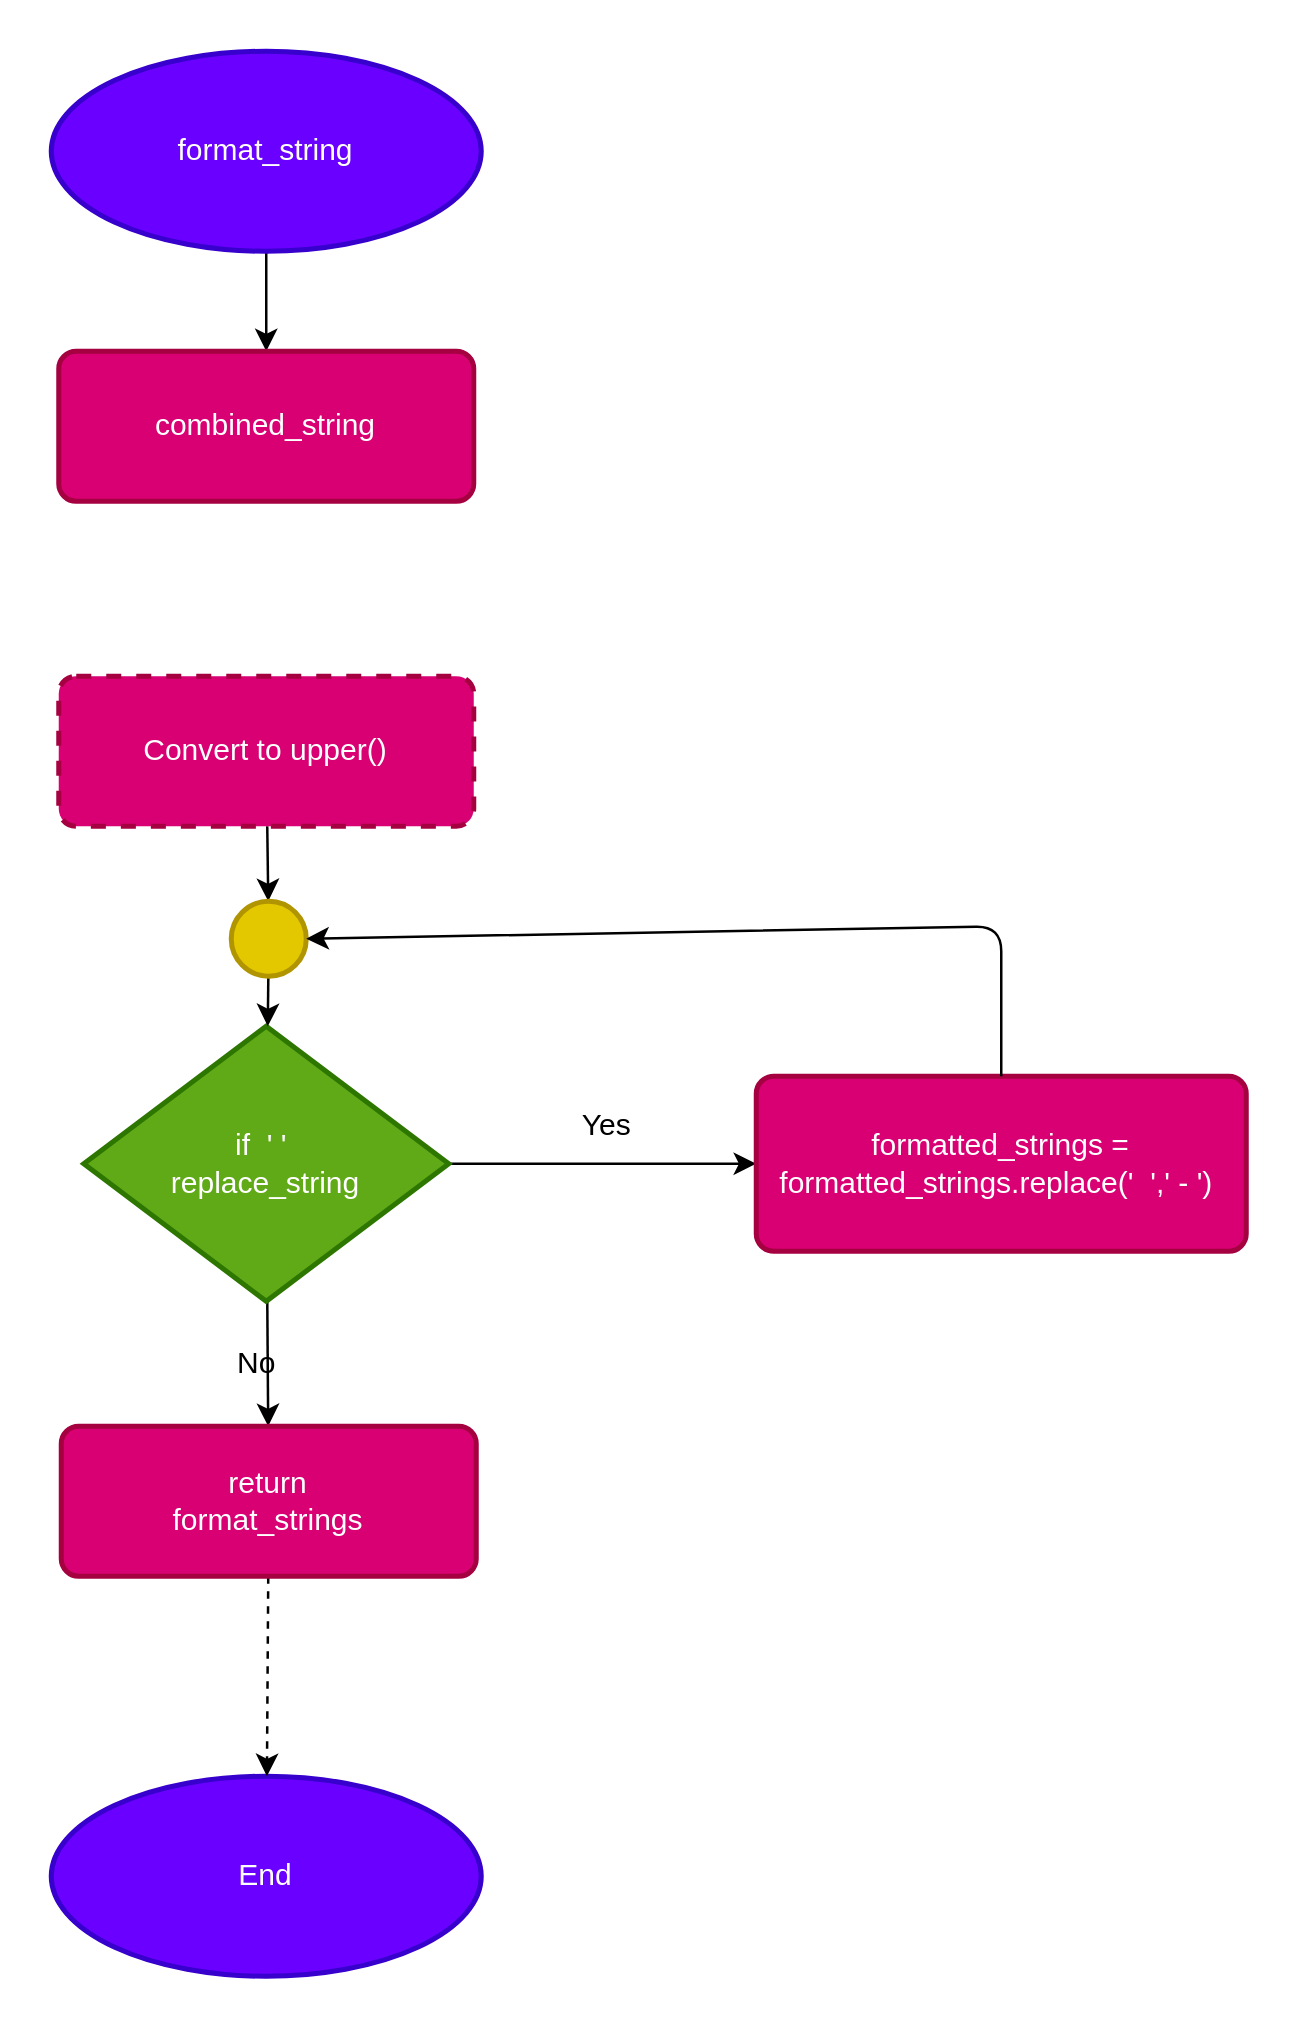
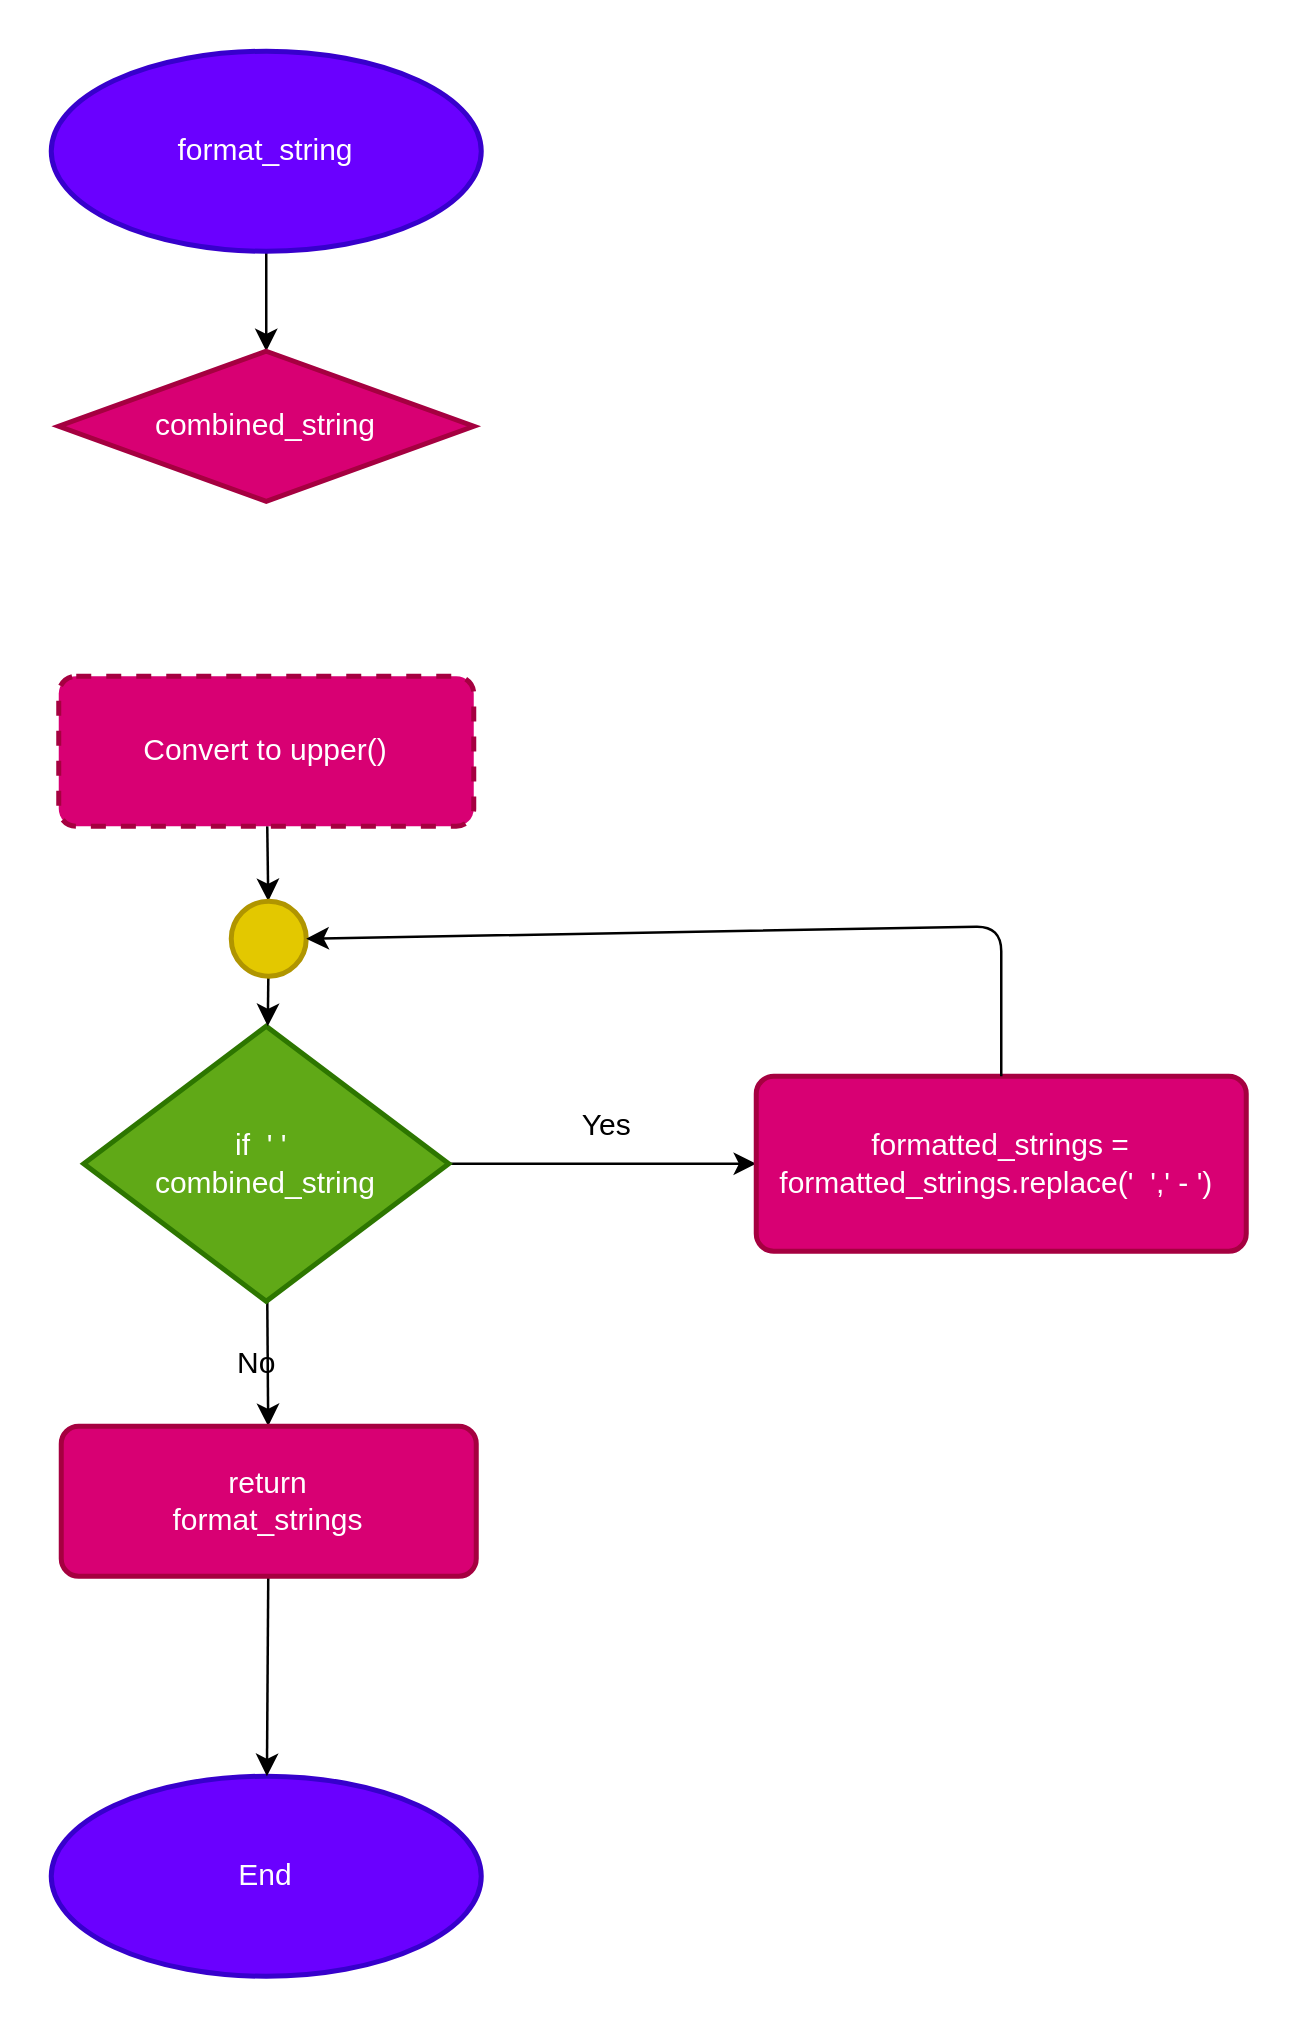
  <mxCell id="0" />
  <mxCell id="1" parent="0" />
  <mxCell id="2" value="" style="edgeStyle=none;html=1;fontSize=12;" edge="1" parent="1" source="3" target="5"><mxGeometry relative="1" as="geometry" /></mxCell>
  <mxCell id="3" value="&lt;font style=&quot;font-size: 12px;&quot;&gt;format_string&lt;/font&gt;" style="strokeWidth=2;html=1;shape=mxgraph.flowchart.start_1;whiteSpace=wrap;fillColor=#6a00ff;strokeColor=#3700CC;fontColor=#ffffff;" parent="1" vertex="1"><mxGeometry x="20" y="20" width="172" height="80" as="geometry" /></mxCell>
  <mxCell id="4" value="End" style="strokeWidth=2;html=1;shape=mxgraph.flowchart.start_1;whiteSpace=wrap;fillColor=#6a00ff;fontColor=#ffffff;strokeColor=#3700CC;" parent="1" vertex="1"><mxGeometry x="20" y="710" width="172" height="80" as="geometry" /></mxCell>
- <mxCell id="5" value="combined_string" style="rounded=1;whiteSpace=wrap;html=1;absoluteArcSize=1;arcSize=14;strokeWidth=2;fillColor=#d80073;fontColor=#ffffff;strokeColor=#A50040;" vertex="1" parent="1"><mxGeometry x="23" y="140" width="166" height="60" as="geometry" /></mxCell>
+ <mxCell id="5" value="combined_string" style="rhombus;whiteSpace=wrap;html=1;absoluteArcSize=1;arcSize=14;strokeWidth=2;fillColor=#d80073;fontColor=#ffffff;strokeColor=#A50040;" vertex="1" parent="1"><mxGeometry x="23" y="140" width="166" height="60" as="geometry" /></mxCell>
  <mxCell id="6" value="" style="edgeStyle=none;html=1;fontSize=12;" edge="1" parent="1" source="7" target="15"><mxGeometry relative="1" as="geometry" /></mxCell>
  <mxCell id="7" value="Convert to upper()" style="rounded=1;whiteSpace=wrap;html=1;absoluteArcSize=1;arcSize=14;strokeWidth=2;fillColor=#d80073;fontColor=#ffffff;strokeColor=#A50040;dashed=1;" vertex="1" parent="1"><mxGeometry x="23" y="270" width="166" height="60" as="geometry" /></mxCell>
  <mxCell id="8" value="" style="edgeStyle=none;html=1;fontSize=12;" edge="1" parent="1" source="10" target="13"><mxGeometry relative="1" as="geometry" /></mxCell>
  <mxCell id="9" value="" style="edgeStyle=none;html=1;fontSize=12;entryX=0;entryY=0.5;entryDx=0;entryDy=0;" edge="1" parent="1" source="10" target="11"><mxGeometry relative="1" as="geometry"><mxPoint x="272" y="465" as="targetPoint" /></mxGeometry></mxCell>
- <mxCell id="10" value="if&amp;nbsp; ' '&amp;nbsp;&lt;br&gt;replace_string" style="strokeWidth=2;html=1;shape=mxgraph.flowchart.decision;whiteSpace=wrap;fontSize=12;fillColor=#60a917;fontColor=#ffffff;strokeColor=#2D7600;" vertex="1" parent="1"><mxGeometry x="33" y="410" width="146" height="110" as="geometry" /></mxCell>
+ <mxCell id="10" value="if&amp;nbsp; ' '&amp;nbsp;&lt;br&gt;combined_string" style="strokeWidth=2;html=1;shape=mxgraph.flowchart.decision;whiteSpace=wrap;fontSize=12;fillColor=#60a917;fontColor=#ffffff;strokeColor=#2D7600;" vertex="1" parent="1"><mxGeometry x="33" y="410" width="146" height="110" as="geometry" /></mxCell>
  <mxCell id="11" value="formatted_strings = formatted_strings.replace('&amp;nbsp; ',' - ')&amp;nbsp;" style="rounded=1;whiteSpace=wrap;html=1;absoluteArcSize=1;arcSize=14;strokeWidth=2;fillColor=#d80073;fontColor=#ffffff;strokeColor=#A50040;" vertex="1" parent="1"><mxGeometry x="302" y="430" width="196" height="70" as="geometry" /></mxCell>
- <mxCell id="12" value="" style="edgeStyle=none;html=1;fontSize=12;dashed=1;" edge="1" parent="1" source="13" target="4"><mxGeometry relative="1" as="geometry" /></mxCell>
+ <mxCell id="12" value="" style="edgeStyle=none;html=1;fontSize=12;" edge="1" parent="1" source="13" target="4"><mxGeometry relative="1" as="geometry" /></mxCell>
  <mxCell id="13" value="return&lt;br&gt;format_strings" style="rounded=1;whiteSpace=wrap;html=1;absoluteArcSize=1;arcSize=14;strokeWidth=2;fillColor=#d80073;fontColor=#ffffff;strokeColor=#A50040;" vertex="1" parent="1"><mxGeometry x="24" y="570" width="166" height="60" as="geometry" /></mxCell>
  <mxCell id="14" value="" style="edgeStyle=none;html=1;fontSize=12;" edge="1" parent="1" source="15" target="10"><mxGeometry relative="1" as="geometry" /></mxCell>
  <mxCell id="15" value="" style="strokeWidth=2;html=1;shape=mxgraph.flowchart.start_2;whiteSpace=wrap;fontSize=12;fillColor=#e3c800;fontColor=#000000;strokeColor=#B09500;" vertex="1" parent="1"><mxGeometry x="92" y="360" width="30" height="30" as="geometry" /></mxCell>
  <mxCell id="16" value="" style="edgeStyle=none;orthogonalLoop=1;jettySize=auto;html=1;fontSize=12;entryX=1;entryY=0.5;entryDx=0;entryDy=0;entryPerimeter=0;exitX=0.5;exitY=0;exitDx=0;exitDy=0;" edge="1" parent="1" source="11" target="15"><mxGeometry width="100" relative="1" as="geometry"><mxPoint x="402" y="430" as="sourcePoint" /><mxPoint x="422" y="380" as="targetPoint" /><Array as="points"><mxPoint x="400" y="370" /></Array></mxGeometry></mxCell>
  <mxCell id="17" value="Yes" style="text;html=1;align=center;verticalAlign=middle;resizable=0;points=[];autosize=1;strokeColor=none;fillColor=none;fontSize=12;" vertex="1" parent="1"><mxGeometry x="222" y="435" width="40" height="30" as="geometry" /></mxCell>
  <mxCell id="18" value="No" style="text;html=1;align=center;verticalAlign=middle;resizable=0;points=[];autosize=1;strokeColor=none;fillColor=none;fontSize=12;" vertex="1" parent="1"><mxGeometry x="82" y="530" width="40" height="30" as="geometry" /></mxCell>
